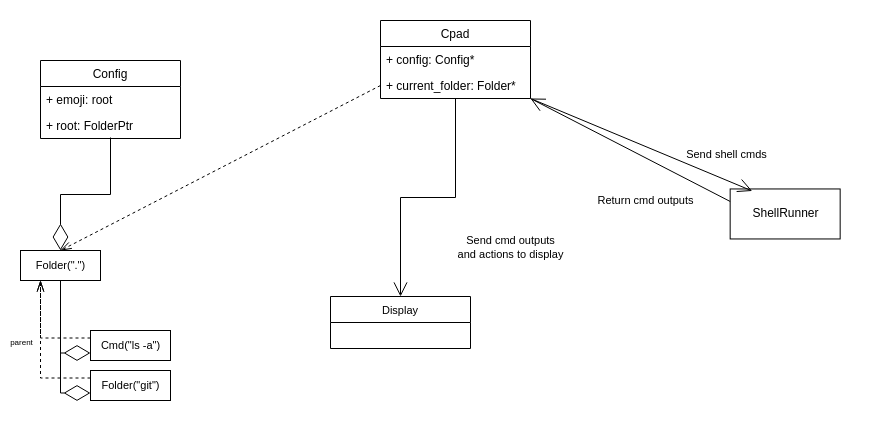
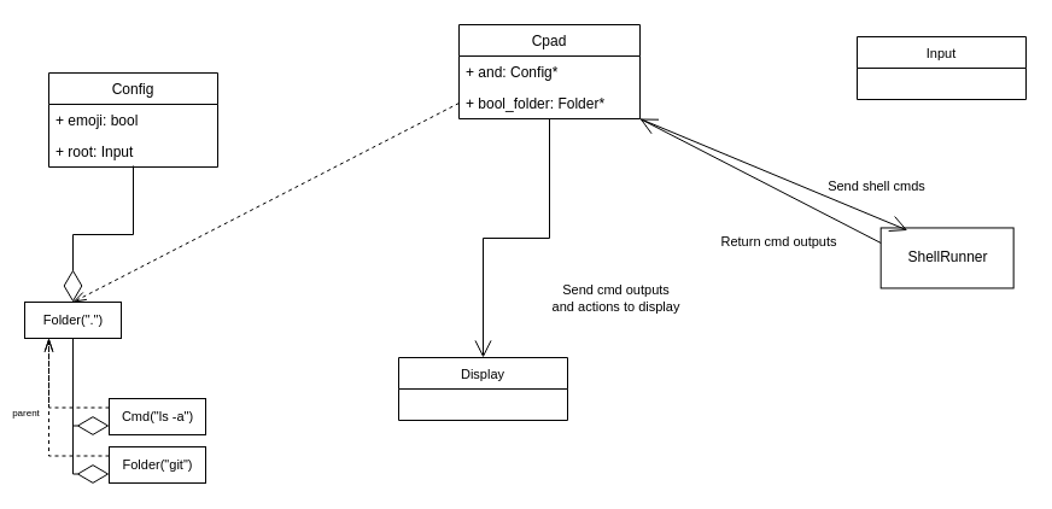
  <mxCell id="0" />
  <mxCell id="1" parent="0" />
  <mxCell id="2" value="Cpad" style="swimlane;fontStyle=0;childLayout=stackLayout;horizontal=1;startSize=26;fillColor=none;horizontalStack=0;resizeParent=1;resizeParentMax=0;resizeLast=0;collapsible=1;marginBottom=0;" parent="1" vertex="1"><mxGeometry x="380" y="20" width="150" height="78" as="geometry"><mxRectangle x="420" y="150" width="60" height="26" as="alternateBounds" /></mxGeometry></mxCell>
- <mxCell id="3" value="+ config: Config*" style="text;strokeColor=none;fillColor=none;align=left;verticalAlign=top;spacingLeft=4;spacingRight=4;overflow=hidden;rotatable=0;points=[[0,0.5],[1,0.5]];portConstraint=eastwest;" parent="2" vertex="1"><mxGeometry y="26" width="150" height="26" as="geometry" /></mxCell>
- <mxCell id="4" value="+ current_folder: Folder*" style="text;strokeColor=none;fillColor=none;align=left;verticalAlign=top;spacingLeft=4;spacingRight=4;overflow=hidden;rotatable=0;points=[[0,0.5],[1,0.5]];portConstraint=eastwest;" parent="2" vertex="1"><mxGeometry y="52" width="150" height="26" as="geometry" /></mxCell>
+ <mxCell id="3" value="+ and: Config*" style="text;strokeColor=none;fillColor=none;align=left;verticalAlign=top;spacingLeft=4;spacingRight=4;overflow=hidden;rotatable=0;points=[[0,0.5],[1,0.5]];portConstraint=eastwest;" parent="2" vertex="1"><mxGeometry y="26" width="150" height="26" as="geometry" /></mxCell>
+ <mxCell id="4" value="+ bool_folder: Folder*" style="text;strokeColor=none;fillColor=none;align=left;verticalAlign=top;spacingLeft=4;spacingRight=4;overflow=hidden;rotatable=0;points=[[0,0.5],[1,0.5]];portConstraint=eastwest;" parent="2" vertex="1"><mxGeometry y="52" width="150" height="26" as="geometry" /></mxCell>
  <mxCell id="5" value="Config" style="swimlane;fontStyle=0;childLayout=stackLayout;horizontal=1;startSize=26;fillColor=none;horizontalStack=0;resizeParent=1;resizeParentMax=0;resizeLast=0;collapsible=1;marginBottom=0;" parent="1" vertex="1"><mxGeometry x="40" y="60" width="140" height="78" as="geometry"><mxRectangle x="80" y="190" width="70" height="26" as="alternateBounds" /></mxGeometry></mxCell>
- <mxCell id="6" value="+ emoji: root" style="text;strokeColor=none;fillColor=none;align=left;verticalAlign=top;spacingLeft=4;spacingRight=4;overflow=hidden;rotatable=0;points=[[0,0.5],[1,0.5]];portConstraint=eastwest;" parent="5" vertex="1"><mxGeometry y="26" width="140" height="26" as="geometry" /></mxCell>
- <mxCell id="7" value="+ root: FolderPtr" style="text;align=left;verticalAlign=top;spacingLeft=4;spacingRight=4;overflow=hidden;rotatable=0;points=[[0,0.5],[1,0.5]];portConstraint=eastwest;" parent="5" vertex="1"><mxGeometry y="52" width="140" height="26" as="geometry" /></mxCell>
+ <mxCell id="6" value="+ emoji: bool" style="text;strokeColor=none;fillColor=none;align=left;verticalAlign=top;spacingLeft=4;spacingRight=4;overflow=hidden;rotatable=0;points=[[0,0.5],[1,0.5]];portConstraint=eastwest;" parent="5" vertex="1"><mxGeometry y="26" width="140" height="26" as="geometry" /></mxCell>
+ <mxCell id="7" value="+ root: Input" style="text;align=left;verticalAlign=top;spacingLeft=4;spacingRight=4;overflow=hidden;rotatable=0;points=[[0,0.5],[1,0.5]];portConstraint=eastwest;" parent="5" vertex="1"><mxGeometry y="52" width="140" height="26" as="geometry" /></mxCell>
  <mxCell id="8" value="Folder(&quot;.&quot;)" style="html=1;fontSize=11;" parent="1" vertex="1"><mxGeometry x="20" y="250" width="80" height="30" as="geometry" /></mxCell>
  <mxCell id="9" value="" style="endArrow=diamondThin;endFill=0;endSize=24;html=1;rounded=0;entryX=0.5;entryY=0;entryDx=0;entryDy=0;edgeStyle=orthogonalEdgeStyle;exitX=0.5;exitY=0.962;exitDx=0;exitDy=0;exitPerimeter=0;" parent="1" source="7" target="8" edge="1"><mxGeometry width="160" relative="1" as="geometry"><mxPoint x="80" y="160" as="sourcePoint" /><mxPoint x="360" y="190" as="targetPoint" /></mxGeometry></mxCell>
  <mxCell id="10" value="Folder(&quot;git&quot;)" style="html=1;fontSize=11;" parent="1" vertex="1"><mxGeometry x="90" y="370" width="80" height="30" as="geometry" /></mxCell>
  <mxCell id="11" value="" style="endArrow=diamondThin;endFill=0;endSize=24;html=1;rounded=0;exitX=0.5;exitY=1;exitDx=0;exitDy=0;entryX=0;entryY=0.75;entryDx=0;entryDy=0;edgeStyle=orthogonalEdgeStyle;" parent="1" source="8" target="10" edge="1"><mxGeometry width="160" relative="1" as="geometry"><mxPoint x="60" y="300" as="sourcePoint" /><mxPoint x="70" y="280" as="targetPoint" /><Array as="points"><mxPoint x="60" y="393" /></Array></mxGeometry></mxCell>
  <mxCell id="12" value="Cmd(&quot;ls -a&quot;)" style="html=1;fontSize=11;" parent="1" vertex="1"><mxGeometry x="90" y="330" width="80" height="30" as="geometry" /></mxCell>
  <mxCell id="13" value="" style="endArrow=diamondThin;endFill=0;endSize=24;html=1;rounded=0;exitX=0.5;exitY=1;exitDx=0;exitDy=0;entryX=0;entryY=0.75;entryDx=0;entryDy=0;edgeStyle=orthogonalEdgeStyle;" parent="1" source="8" target="12" edge="1"><mxGeometry width="160" relative="1" as="geometry"><mxPoint x="70" y="290" as="sourcePoint" /><mxPoint x="30" y="340" as="targetPoint" /><Array as="points"><mxPoint x="60" y="353" /></Array></mxGeometry></mxCell>
  <mxCell id="14" value="" style="endArrow=openThin;endSize=9;dashed=1;html=1;rounded=0;entryX=0.25;entryY=1;entryDx=0;entryDy=0;exitX=0;exitY=0.25;exitDx=0;exitDy=0;edgeStyle=orthogonalEdgeStyle;endFill=0;" parent="1" source="12" target="8" edge="1"><mxGeometry y="10" width="160" relative="1" as="geometry"><mxPoint x="180" y="310" as="sourcePoint" /><mxPoint x="40" y="280" as="targetPoint" /><Array as="points"><mxPoint x="40" y="338" /></Array><mxPoint as="offset" /></mxGeometry></mxCell>
  <mxCell id="15" value="" style="endArrow=openThin;endSize=9;dashed=1;html=1;rounded=0;entryX=0.25;entryY=1;entryDx=0;entryDy=0;exitX=0;exitY=0.25;exitDx=0;exitDy=0;edgeStyle=orthogonalEdgeStyle;endFill=0;" parent="1" source="10" target="8" edge="1"><mxGeometry y="10" width="160" relative="1" as="geometry"><mxPoint x="110.625" y="340" as="sourcePoint" /><mxPoint x="79.375" y="290" as="targetPoint" /><mxPoint as="offset" /><Array as="points"><mxPoint x="40" y="378" /></Array></mxGeometry></mxCell>
  <mxCell id="16" value="&lt;font style=&quot;font-size: 8px&quot;&gt;parent&lt;/font&gt;" style="edgeLabel;html=1;align=center;verticalAlign=middle;resizable=0;points=[];" parent="15" vertex="1" connectable="0"><mxGeometry x="0.037" relative="1" as="geometry"><mxPoint x="-20" y="-11" as="offset" /></mxGeometry></mxCell>
  <mxCell id="17" value="Display" style="swimlane;fontStyle=0;childLayout=stackLayout;horizontal=1;startSize=26;fillColor=none;horizontalStack=0;resizeParent=1;resizeParentMax=0;resizeLast=0;collapsible=1;marginBottom=0;fontSize=11;" parent="1" vertex="1"><mxGeometry x="330" y="296" width="140" height="52" as="geometry"><mxRectangle x="425" y="396" width="70" height="26" as="alternateBounds" /></mxGeometry></mxCell>
+ <mxCell id="18" value="Input" style="swimlane;fontStyle=0;childLayout=stackLayout;horizontal=1;startSize=26;fillColor=none;horizontalStack=0;resizeParent=1;resizeParentMax=0;resizeLast=0;collapsible=1;marginBottom=0;fontSize=11;" parent="1" vertex="1"><mxGeometry x="710" y="30" width="140" height="52" as="geometry" /></mxCell>
  <mxCell id="19" value="" style="endArrow=open;endFill=1;endSize=12;html=1;rounded=0;fontSize=11;entryX=0.5;entryY=0;entryDx=0;entryDy=0;edgeStyle=orthogonalEdgeStyle;exitX=0.5;exitY=1;exitDx=0;exitDy=0;" parent="1" source="2" target="17" edge="1"><mxGeometry width="160" relative="1" as="geometry"><mxPoint x="480" y="150" as="sourcePoint" /><mxPoint x="540" y="69" as="targetPoint" /></mxGeometry></mxCell>
  <mxCell id="20" value="Send cmd outputs&lt;br&gt;and actions to display" style="edgeLabel;html=1;align=center;verticalAlign=middle;resizable=0;points=[];fontSize=11;" parent="19" vertex="1" connectable="0"><mxGeometry x="-0.128" relative="1" as="geometry"><mxPoint x="65" y="49" as="offset" /></mxGeometry></mxCell>
  <mxCell id="21" value="" style="endArrow=openThin;endSize=9;dashed=1;html=1;rounded=0;endFill=0;exitX=0;exitY=0.5;exitDx=0;exitDy=0;entryX=0.5;entryY=0;entryDx=0;entryDy=0;" parent="1" source="4" target="8" edge="1"><mxGeometry y="10" width="160" relative="1" as="geometry"><mxPoint x="330" y="190" as="sourcePoint" /><mxPoint x="200" y="280" as="targetPoint" /><mxPoint as="offset" /></mxGeometry></mxCell>
  <mxCell id="22" value="ShellRunner" style="html=1;" vertex="1" parent="1"><mxGeometry x="729.66" y="188.46" width="110" height="50" as="geometry" /></mxCell>
  <mxCell id="23" value="" style="endArrow=open;endFill=1;endSize=12;html=1;rounded=0;fontSize=11;entryX=0.2;entryY=0.04;entryDx=0;entryDy=0;exitX=1;exitY=1;exitDx=0;exitDy=0;entryPerimeter=0;" edge="1" parent="1" source="2" target="22"><mxGeometry width="160" relative="1" as="geometry"><mxPoint x="540" y="110" as="sourcePoint" /><mxPoint x="540" y="69" as="targetPoint" /></mxGeometry></mxCell>
  <mxCell id="24" value="Send shell cmds" style="edgeLabel;html=1;align=center;verticalAlign=middle;resizable=0;points=[];fontSize=11;" vertex="1" connectable="0" parent="23"><mxGeometry x="-0.128" relative="1" as="geometry"><mxPoint x="99" y="15" as="offset" /></mxGeometry></mxCell>
  <mxCell id="25" value="" style="endArrow=open;endFill=1;endSize=12;html=1;rounded=0;fontSize=11;entryX=1;entryY=1;entryDx=0;entryDy=0;exitX=0;exitY=0.25;exitDx=0;exitDy=0;" edge="1" parent="1" source="22" target="2"><mxGeometry width="160" relative="1" as="geometry"><mxPoint x="450" y="56" as="sourcePoint" /><mxPoint x="682" y="172" as="targetPoint" /></mxGeometry></mxCell>
  <mxCell id="26" value="Return cmd outputs" style="edgeLabel;html=1;align=center;verticalAlign=middle;resizable=0;points=[];fontSize=11;" vertex="1" connectable="0" parent="25"><mxGeometry x="-0.128" relative="1" as="geometry"><mxPoint x="2" y="43" as="offset" /></mxGeometry></mxCell>
